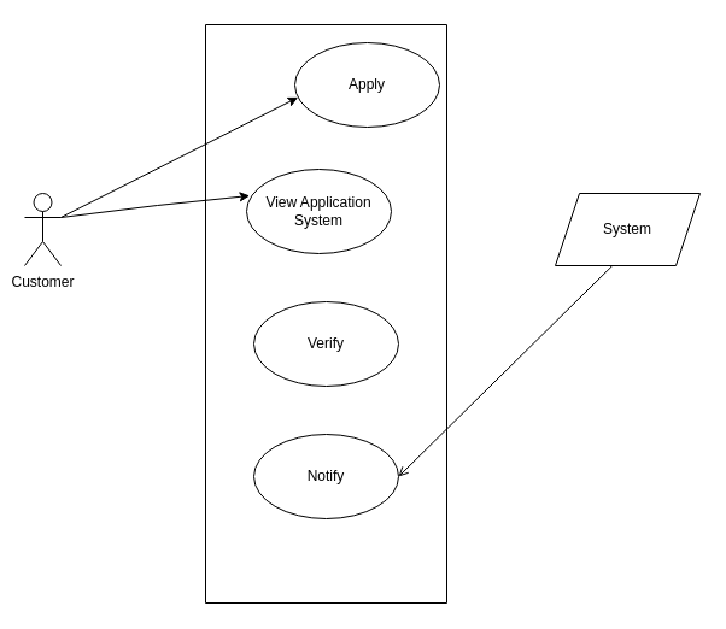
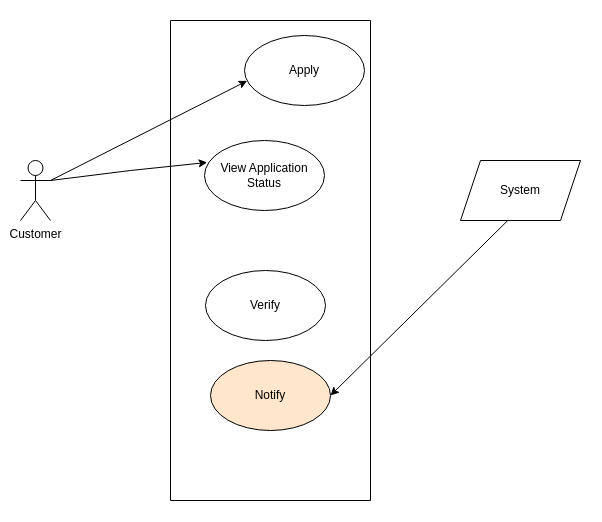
  <mxCell id="0" />
  <mxCell id="1" parent="0" />
  <mxCell id="2" value="" style="swimlane;startSize=0;" vertex="1" parent="1"><mxGeometry x="170" y="20" width="200" height="480" as="geometry" /></mxCell>
  <mxCell id="3" value="Apply" style="ellipse;whiteSpace=wrap;html=1;" vertex="1" parent="2"><mxGeometry x="74" y="15" width="120" height="70" as="geometry" /></mxCell>
- <mxCell id="4" value="View Application System" style="ellipse;whiteSpace=wrap;html=1;" vertex="1" parent="2"><mxGeometry x="34" y="120" width="120" height="70" as="geometry" /></mxCell>
- <mxCell id="5" value="Verify" style="ellipse;whiteSpace=wrap;html=1;" vertex="1" parent="2"><mxGeometry x="40" y="230" width="120" height="70" as="geometry" /></mxCell>
- <mxCell id="6" value="Notify" style="ellipse;whiteSpace=wrap;html=1;" vertex="1" parent="2"><mxGeometry x="40" y="340" width="120" height="70" as="geometry" /></mxCell>
+ <mxCell id="4" value="View Application Status" style="ellipse;whiteSpace=wrap;html=1;" vertex="1" parent="2"><mxGeometry x="34" y="120" width="120" height="70" as="geometry" /></mxCell>
+ <mxCell id="5" value="Verify" style="ellipse;whiteSpace=wrap;html=1;" vertex="1" parent="2"><mxGeometry x="35" y="250" width="120" height="70" as="geometry" /></mxCell>
+ <mxCell id="6" value="Notify" style="ellipse;whiteSpace=wrap;html=1;fillColor=#ffe6cc;" vertex="1" parent="2"><mxGeometry x="40" y="340" width="120" height="70" as="geometry" /></mxCell>
  <mxCell id="7" value="Customer" style="shape=umlActor;verticalLabelPosition=bottom;verticalAlign=top;html=1;outlineConnect=0;" vertex="1" parent="1"><mxGeometry x="20" y="160" width="30" height="60" as="geometry" /></mxCell>
  <mxCell id="8" value="" style="endArrow=classic;html=1;rounded=0;entryX=0.022;entryY=0.648;entryDx=0;entryDy=0;entryPerimeter=0;" edge="1" parent="1" target="3"><mxGeometry width="50" height="50" relative="1" as="geometry"><mxPoint x="50" y="180" as="sourcePoint" /><mxPoint x="100" y="130" as="targetPoint" /></mxGeometry></mxCell>
  <mxCell id="9" value="" style="endArrow=classic;html=1;rounded=0;entryX=0.022;entryY=0.314;entryDx=0;entryDy=0;entryPerimeter=0;" edge="1" parent="1" target="4"><mxGeometry width="50" height="50" relative="1" as="geometry"><mxPoint x="50" y="180" as="sourcePoint" /><mxPoint x="207" y="80" as="targetPoint" /><Array as="points"><mxPoint x="130" y="170" /></Array></mxGeometry></mxCell>
  <mxCell id="10" value="System" style="shape=parallelogram;perimeter=parallelogramPerimeter;whiteSpace=wrap;html=1;fixedSize=1;" vertex="1" parent="1"><mxGeometry x="460" y="160" width="120" height="60" as="geometry" /></mxCell>
- <mxCell id="11" value="" style="endArrow=open;html=1;rounded=0;entryX=1;entryY=0.5;entryDx=0;entryDy=0;exitX=0.394;exitY=1;exitDx=0;exitDy=0;exitPerimeter=0;" edge="1" parent="1" source="10" target="6"><mxGeometry width="50" height="50" relative="1" as="geometry"><mxPoint x="499" y="223" as="sourcePoint" /><mxPoint x="336" y="285" as="targetPoint" /></mxGeometry></mxCell>
+ <mxCell id="11" value="" style="endArrow=classic;html=1;rounded=0;entryX=1;entryY=0.5;entryDx=0;entryDy=0;exitX=0.394;exitY=1;exitDx=0;exitDy=0;exitPerimeter=0;" edge="1" parent="1" source="10" target="6"><mxGeometry width="50" height="50" relative="1" as="geometry"><mxPoint x="499" y="223" as="sourcePoint" /><mxPoint x="336" y="285" as="targetPoint" /></mxGeometry></mxCell>
